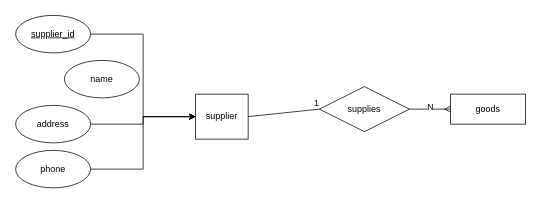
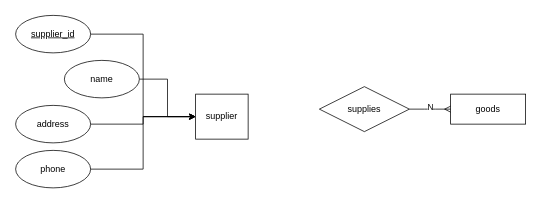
  <mxCell id="0" />
  <mxCell id="1" parent="0" />
  <mxCell id="2" value="supplier" style="rounded=0;whiteSpace=wrap;html=1;" vertex="1" parent="1"><mxGeometry x="260" y="125" width="70" height="60" as="geometry" /></mxCell>
  <mxCell id="3" style="edgeStyle=orthogonalEdgeStyle;rounded=0;orthogonalLoop=1;jettySize=auto;html=1;exitX=1;exitY=0.5;exitDx=0;exitDy=0;entryX=0;entryY=0.5;entryDx=0;entryDy=0;" edge="1" parent="1" source="4" target="2"><mxGeometry relative="1" as="geometry" /></mxCell>
  <mxCell id="4" value="supplier_id" style="ellipse;whiteSpace=wrap;html=1;fontStyle=4" vertex="1" parent="1"><mxGeometry x="20" y="20" width="100" height="50" as="geometry" /></mxCell>
+ <mxCell id="5" style="edgeStyle=orthogonalEdgeStyle;rounded=0;orthogonalLoop=1;jettySize=auto;html=1;entryX=0;entryY=0.5;entryDx=0;entryDy=0;" edge="1" parent="1" source="6" target="2"><mxGeometry relative="1" as="geometry" /></mxCell>
  <mxCell id="6" value="name" style="ellipse;whiteSpace=wrap;html=1;" vertex="1" parent="1"><mxGeometry x="85" y="80" width="100" height="50" as="geometry" /></mxCell>
  <mxCell id="7" style="edgeStyle=orthogonalEdgeStyle;rounded=0;orthogonalLoop=1;jettySize=auto;html=1;entryX=0;entryY=0.5;entryDx=0;entryDy=0;" edge="1" parent="1" source="8" target="2"><mxGeometry relative="1" as="geometry" /></mxCell>
  <mxCell id="8" value="address" style="ellipse;whiteSpace=wrap;html=1;" vertex="1" parent="1"><mxGeometry x="20" y="140" width="100" height="50" as="geometry" /></mxCell>
  <mxCell id="9" style="edgeStyle=orthogonalEdgeStyle;rounded=0;orthogonalLoop=1;jettySize=auto;html=1;entryX=0;entryY=0.5;entryDx=0;entryDy=0;" edge="1" parent="1" source="10" target="2"><mxGeometry relative="1" as="geometry" /></mxCell>
  <mxCell id="10" value="phone" style="ellipse;whiteSpace=wrap;html=1;" vertex="1" parent="1"><mxGeometry x="20" y="200" width="100" height="50" as="geometry" /></mxCell>
  <mxCell id="11" value="goods" style="whiteSpace=wrap;html=1;align=center;" vertex="1" parent="1"><mxGeometry x="600" y="125" width="100" height="40" as="geometry" /></mxCell>
  <mxCell id="12" value="supplies" style="shape=rhombus;perimeter=rhombusPerimeter;whiteSpace=wrap;html=1;align=center;" vertex="1" parent="1"><mxGeometry x="425" y="115" width="120" height="60" as="geometry" /></mxCell>
- <mxCell id="13" value="" style="endArrow=none;html=1;rounded=0;exitX=1;exitY=0.5;exitDx=0;exitDy=0;entryX=0;entryY=0.5;entryDx=0;entryDy=0;" edge="1" parent="1" source="2" target="12"><mxGeometry relative="1" as="geometry"><mxPoint x="330" y="200" as="sourcePoint" /><mxPoint x="490" y="200" as="targetPoint" /></mxGeometry></mxCell>
- <mxCell id="14" value="1" style="resizable=0;html=1;align=right;verticalAlign=bottom;" connectable="0" vertex="1" parent="13"><mxGeometry x="1" relative="1" as="geometry" /></mxCell>
  <mxCell id="15" value="" style="edgeStyle=entityRelationEdgeStyle;fontSize=12;html=1;endArrow=ERmany;exitX=1;exitY=0.5;exitDx=0;exitDy=0;entryX=0;entryY=0.5;entryDx=0;entryDy=0;" edge="1" parent="1" source="12" target="11"><mxGeometry width="100" height="100" relative="1" as="geometry"><mxPoint x="470" y="305" as="sourcePoint" /><mxPoint x="570" y="205" as="targetPoint" /></mxGeometry></mxCell>
  <mxCell id="16" value="N" style="edgeLabel;html=1;align=center;verticalAlign=middle;resizable=0;points=[];" vertex="1" connectable="0" parent="15"><mxGeometry x="-0.169" y="3" relative="1" as="geometry"><mxPoint as="offset" /></mxGeometry></mxCell>
